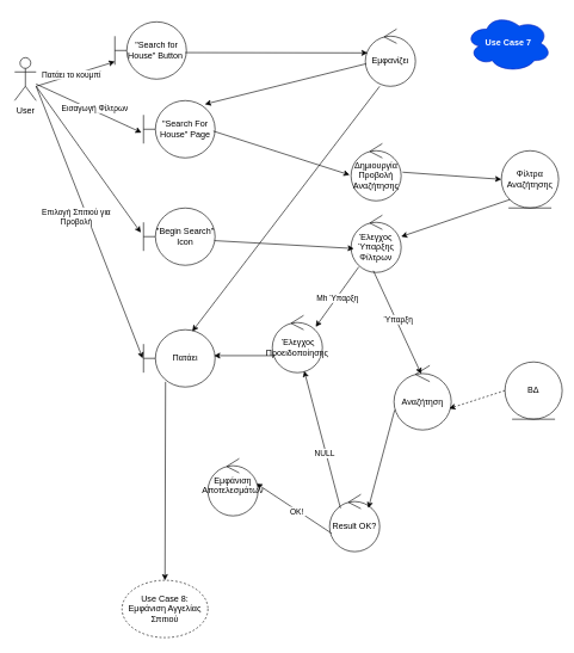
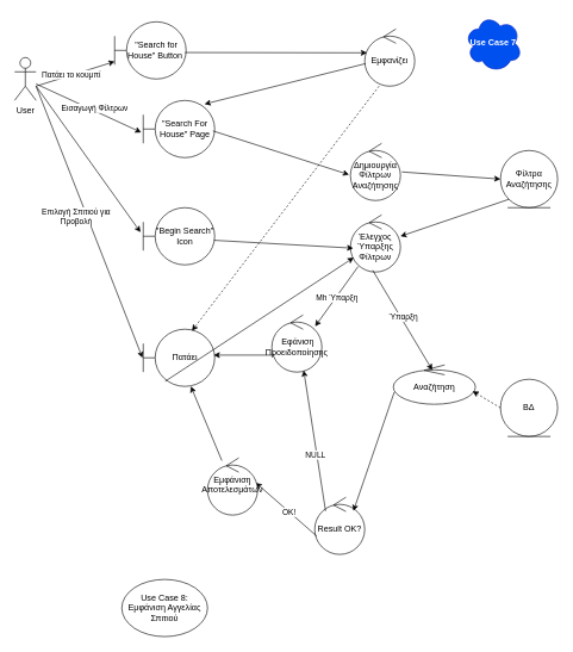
  <mxCell id="0" />
  <mxCell id="1" parent="0" />
  <mxCell id="2" value="User" style="shape=umlActor;verticalLabelPosition=bottom;verticalAlign=top;html=1;outlineConnect=0;" parent="1" vertex="1"><mxGeometry x="20" y="80" width="30" height="60" as="geometry" /></mxCell>
  <mxCell id="3" value="&quot;Search for House&quot; Button&lt;span style=&quot;background-color: transparent; color: light-dark(rgb(0, 0, 0), rgb(255, 255, 255));&quot;&gt;&amp;nbsp;&lt;/span&gt;" style="shape=umlBoundary;whiteSpace=wrap;html=1;" parent="1" vertex="1"><mxGeometry x="160" y="30" width="100" height="80" as="geometry" /></mxCell>
  <mxCell id="4" value="" style="endArrow=classic;html=1;rounded=0;" parent="1" target="3" edge="1"><mxGeometry width="50" height="50" relative="1" as="geometry"><mxPoint x="50" y="120" as="sourcePoint" /><mxPoint x="250" y="250" as="targetPoint" /></mxGeometry></mxCell>
  <mxCell id="5" value="Πατάει το κουμπί" style="edgeLabel;html=1;align=center;verticalAlign=middle;resizable=0;points=[];" parent="4" vertex="1" connectable="0"><mxGeometry x="-0.123" y="1" relative="1" as="geometry"><mxPoint as="offset" /></mxGeometry></mxCell>
  <mxCell id="6" value="Εμφανίζει" style="ellipse;shape=umlControl;whiteSpace=wrap;html=1;" parent="1" vertex="1"><mxGeometry x="510" y="40" width="70" height="80" as="geometry" /></mxCell>
  <mxCell id="7" value="" style="endArrow=classic;html=1;rounded=0;exitX=0.984;exitY=0.537;exitDx=0;exitDy=0;exitPerimeter=0;entryX=0.045;entryY=0.417;entryDx=0;entryDy=0;entryPerimeter=0;" parent="1" source="3" target="6" edge="1"><mxGeometry width="50" height="50" relative="1" as="geometry"><mxPoint x="420" y="340" as="sourcePoint" /><mxPoint x="470" y="123" as="targetPoint" /></mxGeometry></mxCell>
  <mxCell id="8" value="&quot;Search For House&quot; Page" style="shape=umlBoundary;whiteSpace=wrap;html=1;" parent="1" vertex="1"><mxGeometry x="200" y="140" width="100" height="80" as="geometry" /></mxCell>
  <mxCell id="9" value="" style="endArrow=classic;html=1;rounded=0;entryX=-0.028;entryY=0.558;entryDx=0;entryDy=0;entryPerimeter=0;" parent="1" source="2" target="8" edge="1"><mxGeometry width="50" height="50" relative="1" as="geometry"><mxPoint x="240" y="380" as="sourcePoint" /><mxPoint x="290" y="330" as="targetPoint" /></mxGeometry></mxCell>
  <mxCell id="10" value="Εισαγωγή Φίλτρων" style="edgeLabel;html=1;align=center;verticalAlign=middle;resizable=0;points=[];" parent="9" vertex="1" connectable="0"><mxGeometry x="0.083" y="3" relative="1" as="geometry"><mxPoint as="offset" /></mxGeometry></mxCell>
  <mxCell id="11" value="Φίλτρα Αναζήτησης" style="ellipse;shape=umlEntity;whiteSpace=wrap;html=1;" parent="1" vertex="1"><mxGeometry x="700" y="210" width="80" height="80" as="geometry" /></mxCell>
- <mxCell id="12" value="Δημιουργία Προβολή Αναζήτησης" style="ellipse;shape=umlControl;whiteSpace=wrap;html=1;" parent="1" vertex="1"><mxGeometry x="490" y="200" width="70" height="80" as="geometry" /></mxCell>
+ <mxCell id="12" value="Δημιουργία Φίλτρων Αναζήτησης" style="ellipse;shape=umlControl;whiteSpace=wrap;html=1;" parent="1" vertex="1"><mxGeometry x="490" y="200" width="70" height="80" as="geometry" /></mxCell>
  <mxCell id="13" value="" style="endArrow=classic;html=1;rounded=0;exitX=0.976;exitY=0.533;exitDx=0;exitDy=0;exitPerimeter=0;entryX=-0.029;entryY=0.548;entryDx=0;entryDy=0;entryPerimeter=0;" parent="1" source="8" target="12" edge="1"><mxGeometry width="50" height="50" relative="1" as="geometry"><mxPoint x="410" y="420" as="sourcePoint" /><mxPoint x="460" y="370" as="targetPoint" /></mxGeometry></mxCell>
  <mxCell id="14" value="" style="endArrow=classic;html=1;rounded=0;entryX=0;entryY=0.5;entryDx=0;entryDy=0;" parent="1" target="11" edge="1"><mxGeometry width="50" height="50" relative="1" as="geometry"><mxPoint x="562" y="240" as="sourcePoint" /><mxPoint x="660" y="370" as="targetPoint" /></mxGeometry></mxCell>
  <mxCell id="15" value="&quot;Begin Search&quot; Icon" style="shape=umlBoundary;whiteSpace=wrap;html=1;" parent="1" vertex="1"><mxGeometry x="200" y="290" width="100" height="80" as="geometry" /></mxCell>
  <mxCell id="16" value="" style="endArrow=classic;html=1;rounded=0;entryX=-0.038;entryY=0.429;entryDx=0;entryDy=0;entryPerimeter=0;" parent="1" target="15" edge="1"><mxGeometry width="50" height="50" relative="1" as="geometry"><mxPoint x="50" y="120" as="sourcePoint" /><mxPoint x="370" y="440" as="targetPoint" /></mxGeometry></mxCell>
  <mxCell id="17" value="Έλεγχος Ύπαρξης Φίλτρων" style="ellipse;shape=umlControl;whiteSpace=wrap;html=1;" parent="1" vertex="1"><mxGeometry x="490" y="300" width="70" height="80" as="geometry" /></mxCell>
  <mxCell id="18" value="" style="endArrow=classic;html=1;rounded=0;exitX=0.991;exitY=0.57;exitDx=0;exitDy=0;exitPerimeter=0;entryX=0.056;entryY=0.583;entryDx=0;entryDy=0;entryPerimeter=0;" parent="1" source="15" target="17" edge="1"><mxGeometry width="50" height="50" relative="1" as="geometry"><mxPoint x="390" y="500" as="sourcePoint" /><mxPoint x="440" y="450" as="targetPoint" /></mxGeometry></mxCell>
  <mxCell id="19" value="Πατάει" style="shape=umlBoundary;whiteSpace=wrap;html=1;" parent="1" vertex="1"><mxGeometry x="200" y="460" width="100" height="80" as="geometry" /></mxCell>
- <mxCell id="20" value="" style="endArrow=classic;html=1;rounded=0;exitX=0.286;exitY=1;exitDx=0;exitDy=0;exitPerimeter=0;entryX=0.682;entryY=0.027;entryDx=0;entryDy=0;entryPerimeter=0;" parent="1" source="6" target="19" edge="1"><mxGeometry width="50" height="50" relative="1" as="geometry"><mxPoint x="380" y="500" as="sourcePoint" /><mxPoint x="400" y="550" as="targetPoint" /></mxGeometry></mxCell>
+ <mxCell id="20" value="" style="endArrow=classic;html=1;rounded=0;exitX=0.286;exitY=1;exitDx=0;exitDy=0;exitPerimeter=0;entryX=0.682;entryY=0.027;entryDx=0;entryDy=0;entryPerimeter=0;dashed=1;" parent="1" source="6" target="19" edge="1"><mxGeometry width="50" height="50" relative="1" as="geometry"><mxPoint x="380" y="500" as="sourcePoint" /><mxPoint x="400" y="550" as="targetPoint" /></mxGeometry></mxCell>
  <mxCell id="21" value="" style="endArrow=classic;html=1;rounded=0;entryX=0.858;entryY=0.063;entryDx=0;entryDy=0;entryPerimeter=0;" parent="1" source="6" target="8" edge="1"><mxGeometry width="50" height="50" relative="1" as="geometry"><mxPoint x="380" y="500" as="sourcePoint" /><mxPoint x="430" y="450" as="targetPoint" /></mxGeometry></mxCell>
  <mxCell id="22" value="" style="endArrow=classic;html=1;rounded=0;entryX=-0.011;entryY=0.5;entryDx=0;entryDy=0;entryPerimeter=0;" parent="1" target="19" edge="1"><mxGeometry width="50" height="50" relative="1" as="geometry"><mxPoint x="50" y="120" as="sourcePoint" /><mxPoint x="430" y="420" as="targetPoint" /></mxGeometry></mxCell>
  <mxCell id="23" value="Eπιλογή Σπιτιού για&lt;div&gt;Προβολή&lt;/div&gt;" style="edgeLabel;html=1;align=center;verticalAlign=middle;resizable=0;points=[];" parent="22" vertex="1" connectable="0"><mxGeometry x="-0.042" y="-3" relative="1" as="geometry"><mxPoint x="-13" as="offset" /></mxGeometry></mxCell>
  <mxCell id="24" value="" style="endArrow=classic;html=1;rounded=0;exitX=0.445;exitY=0.97;exitDx=0;exitDy=0;exitPerimeter=0;entryX=0.475;entryY=0.13;entryDx=0;entryDy=0;entryPerimeter=0;" parent="1" source="17" target="26" edge="1"><mxGeometry width="50" height="50" relative="1" as="geometry"><mxPoint x="380" y="510" as="sourcePoint" /><mxPoint x="520" y="490" as="targetPoint" /></mxGeometry></mxCell>
  <mxCell id="25" value="Ύπαρξη" style="edgeLabel;html=1;align=center;verticalAlign=middle;resizable=0;points=[];" parent="24" vertex="1" connectable="0"><mxGeometry x="-0.044" y="3" relative="1" as="geometry"><mxPoint as="offset" /></mxGeometry></mxCell>
- <mxCell id="26" value="&lt;div&gt;Αναζήτηση&lt;/div&gt;" style="ellipse;shape=umlControl;whiteSpace=wrap;html=1;" parent="1" vertex="1"><mxGeometry x="550" y="510" width="80" height="90" as="geometry" /></mxCell>
- <mxCell id="27" value="ΒΔ" style="ellipse;shape=umlEntity;whiteSpace=wrap;html=1;" parent="1" vertex="1"><mxGeometry x="705" y="505" width="80" height="80" as="geometry" /></mxCell>
+ <mxCell id="26" value="&lt;div&gt;Αναζήτηση&lt;/div&gt;" style="ellipse;shape=umlControl;whiteSpace=wrap;html=1;" parent="1" vertex="1"><mxGeometry x="550" y="510" width="115" height="55" as="geometry" /></mxCell>
+ <mxCell id="27" value="ΒΔ" style="ellipse;shape=umlEntity;whiteSpace=wrap;html=1;" parent="1" vertex="1"><mxGeometry x="700" y="530" width="80" height="80" as="geometry" /></mxCell>
  <mxCell id="28" value="" style="endArrow=classic;html=1;rounded=0;exitX=0;exitY=0.5;exitDx=0;exitDy=0;entryX=0.965;entryY=0.667;entryDx=0;entryDy=0;entryPerimeter=0;dashed=1;" parent="1" source="27" target="26" edge="1"><mxGeometry width="50" height="50" relative="1" as="geometry"><mxPoint x="380" y="480" as="sourcePoint" /><mxPoint x="430" y="430" as="targetPoint" /></mxGeometry></mxCell>
- <mxCell id="29" value="&amp;nbsp;Έλεγχος Προειδοποίησης" style="ellipse;shape=umlControl;whiteSpace=wrap;html=1;" parent="1" vertex="1"><mxGeometry x="380" y="440" width="70" height="80" as="geometry" /></mxCell>
+ <mxCell id="29" value="&amp;nbsp;Eφάνιση Προειδοποίησης" style="ellipse;shape=umlControl;whiteSpace=wrap;html=1;" parent="1" vertex="1"><mxGeometry x="380" y="440" width="70" height="80" as="geometry" /></mxCell>
  <mxCell id="30" value="" style="endArrow=classic;html=1;rounded=0;exitX=0.155;exitY=0.903;exitDx=0;exitDy=0;exitPerimeter=0;entryX=0.866;entryY=0.2;entryDx=0;entryDy=0;entryPerimeter=0;" parent="1" source="17" target="29" edge="1"><mxGeometry width="50" height="50" relative="1" as="geometry"><mxPoint x="380" y="550" as="sourcePoint" /><mxPoint x="430" y="500" as="targetPoint" /></mxGeometry></mxCell>
  <mxCell id="31" value="Mh Ύπαρξη" style="edgeLabel;html=1;align=center;verticalAlign=middle;resizable=0;points=[];" parent="30" vertex="1" connectable="0"><mxGeometry x="0.018" y="1" relative="1" as="geometry"><mxPoint as="offset" /></mxGeometry></mxCell>
  <mxCell id="32" value="" style="endArrow=classic;html=1;rounded=0;exitX=0.05;exitY=0.703;exitDx=0;exitDy=0;exitPerimeter=0;entryX=0.986;entryY=0.453;entryDx=0;entryDy=0;entryPerimeter=0;" parent="1" source="29" target="19" edge="1"><mxGeometry width="50" height="50" relative="1" as="geometry"><mxPoint x="380" y="550" as="sourcePoint" /><mxPoint x="430" y="500" as="targetPoint" /></mxGeometry></mxCell>
- <mxCell id="33" value="" style="endArrow=classic;html=1;rounded=0;exitX=0.308;exitY=0.91;exitDx=0;exitDy=0;exitPerimeter=0;entryX=0.5;entryY=0;entryDx=0;entryDy=0;" parent="1" source="19" target="34" edge="1"><mxGeometry width="50" height="50" relative="1" as="geometry"><mxPoint x="380" y="520" as="sourcePoint" /><mxPoint x="270" y="740" as="targetPoint" /></mxGeometry></mxCell>
- <mxCell id="34" value="Use Case 8:&lt;div&gt;Eμφάνιση Αγγελίας Σπιτιού&lt;/div&gt;" style="ellipse;whiteSpace=wrap;html=1;dashed=1;" parent="1" vertex="1"><mxGeometry x="170" y="810" width="120" height="80" as="geometry" /></mxCell>
- <mxCell id="35" value="Result OK?" style="ellipse;shape=umlControl;whiteSpace=wrap;html=1;" parent="1" vertex="1"><mxGeometry x="460" y="690" width="70" height="80" as="geometry" /></mxCell>
+ <mxCell id="33" value="" style="endArrow=classic;html=1;rounded=0;exitX=0.308;exitY=0.91;exitDx=0;exitDy=0;exitPerimeter=0;" parent="1" source="19" target="17" edge="1"><mxGeometry width="50" height="50" relative="1" as="geometry"><mxPoint x="380" y="520" as="sourcePoint" /><mxPoint x="270" y="740" as="targetPoint" /></mxGeometry></mxCell>
+ <mxCell id="34" value="Use Case 8:&lt;div&gt;Eμφάνιση Αγγελίας Σπιτιού&lt;/div&gt;" style="ellipse;whiteSpace=wrap;html=1;" parent="1" vertex="1"><mxGeometry x="170" y="810" width="120" height="80" as="geometry" /></mxCell>
+ <mxCell id="35" value="Result OK?" style="ellipse;shape=umlControl;whiteSpace=wrap;html=1;" parent="1" vertex="1"><mxGeometry x="440" y="695" width="70" height="80" as="geometry" /></mxCell>
  <mxCell id="36" value="" style="endArrow=classic;html=1;rounded=0;exitX=0.012;exitY=0.69;exitDx=0;exitDy=0;exitPerimeter=0;entryX=0.774;entryY=0.241;entryDx=0;entryDy=0;entryPerimeter=0;" parent="1" source="26" target="35" edge="1"><mxGeometry width="50" height="50" relative="1" as="geometry"><mxPoint x="380" y="520" as="sourcePoint" /><mxPoint x="430" y="470" as="targetPoint" /></mxGeometry></mxCell>
  <mxCell id="37" value="" style="endArrow=classic;html=1;rounded=0;exitX=0.04;exitY=0.68;exitDx=0;exitDy=0;exitPerimeter=0;entryX=0.965;entryY=0.435;entryDx=0;entryDy=0;entryPerimeter=0;" parent="1" source="35" target="39" edge="1"><mxGeometry width="50" height="50" relative="1" as="geometry"><mxPoint x="380" y="520" as="sourcePoint" /><mxPoint x="430" y="460" as="targetPoint" /></mxGeometry></mxCell>
  <mxCell id="38" value="&amp;nbsp;OK!&amp;nbsp;" style="edgeLabel;html=1;align=center;verticalAlign=middle;resizable=0;points=[];" parent="37" vertex="1" connectable="0"><mxGeometry x="-0.079" y="1" relative="1" as="geometry"><mxPoint as="offset" /></mxGeometry></mxCell>
  <mxCell id="39" value="Eμφάνιση Αποτελεσμάτων&lt;div&gt;&lt;br&gt;&lt;/div&gt;" style="ellipse;shape=umlControl;whiteSpace=wrap;html=1;" parent="1" vertex="1"><mxGeometry x="290" y="640" width="70" height="80" as="geometry" /></mxCell>
+ <mxCell id="40" value="" style="endArrow=classic;html=1;rounded=0;" parent="1" source="39" target="19" edge="1"><mxGeometry width="50" height="50" relative="1" as="geometry"><mxPoint x="380" y="520" as="sourcePoint" /><mxPoint x="430" y="470" as="targetPoint" /></mxGeometry></mxCell>
  <mxCell id="41" value="" style="endArrow=classic;html=1;rounded=0;exitX=0.218;exitY=0.242;exitDx=0;exitDy=0;exitPerimeter=0;entryX=0.637;entryY=0.97;entryDx=0;entryDy=0;entryPerimeter=0;" parent="1" source="35" target="29" edge="1"><mxGeometry width="50" height="50" relative="1" as="geometry"><mxPoint x="380" y="530" as="sourcePoint" /><mxPoint x="430" y="522" as="targetPoint" /><Array as="points" /></mxGeometry></mxCell>
  <mxCell id="42" value="NULL" style="edgeLabel;html=1;align=center;verticalAlign=middle;resizable=0;points=[];" parent="41" vertex="1" connectable="0"><mxGeometry x="-0.198" y="2" relative="1" as="geometry"><mxPoint as="offset" /></mxGeometry></mxCell>
  <mxCell id="43" value="" style="endArrow=classic;html=1;rounded=0;exitX=0;exitY=1;exitDx=0;exitDy=0;entryX=1;entryY=0.375;entryDx=0;entryDy=0;entryPerimeter=0;" parent="1" source="11" target="17" edge="1"><mxGeometry width="50" height="50" relative="1" as="geometry"><mxPoint x="410" y="510" as="sourcePoint" /><mxPoint x="460" y="460" as="targetPoint" /></mxGeometry></mxCell>
- <mxCell id="44" value="&lt;b&gt;Use Case 7&lt;/b&gt;" style="ellipse;shape=cloud;whiteSpace=wrap;html=1;fillColor=#0050ef;fontColor=#ffffff;strokeColor=#001DBC;" vertex="1" parent="1"><mxGeometry x="650" width="120" height="80" as="geometry" y="20" /></mxCell>
+ <mxCell id="44" value="&lt;b&gt;Use Case 7&lt;/b&gt;" style="ellipse;shape=cloud;whiteSpace=wrap;html=1;fillColor=#0050ef;fontColor=#ffffff;strokeColor=#001DBC;" vertex="1" parent="1"><mxGeometry x="650" y="20" width="80" height="80" as="geometry" /></mxCell>
